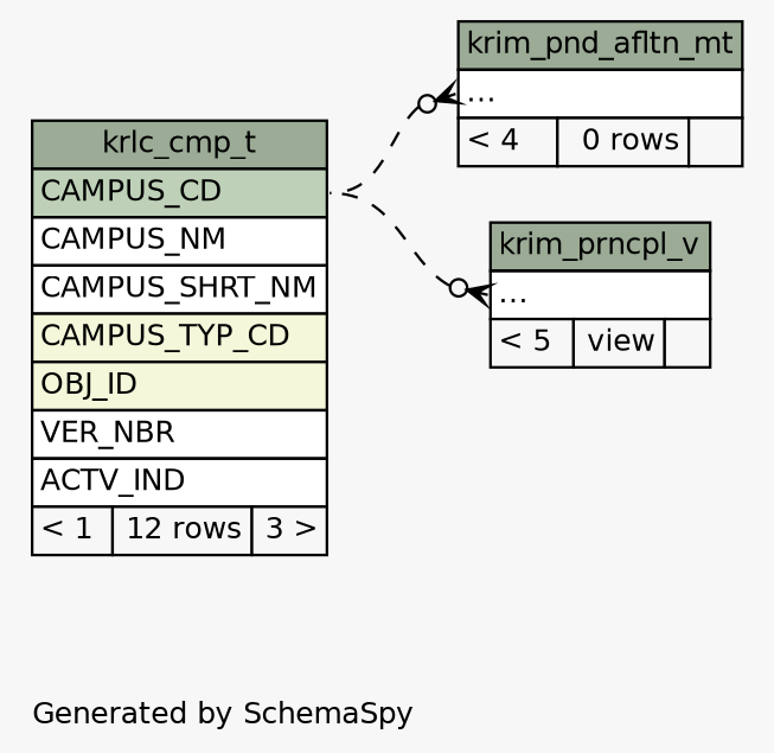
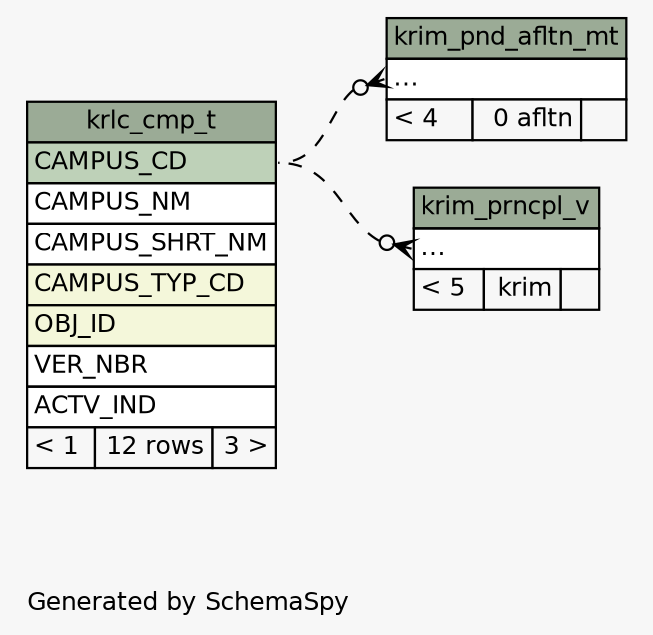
  digraph {
    bgcolor="#f7f7f7"
    fontname=Helvetica
    fontsize=11
    label="\nGenerated by SchemaSpy"
    labeljust=l
    nodesep=0.18
    rankdir=RL
    ranksep=0.46
    node [fontname=Helvetica fontsize=11 shape=plaintext]
    edge [arrowhead=none arrowsize=0.8 arrowtail=crowodot dir=back headport="CAMPUS_CD:e" style=dashed tailport="elipses:w"]
    n1 [label=<     <TABLE BORDER="0" CELLBORDER="1" CELLSPACING="0" BGCOLOR="#ffffff">       <TR><TD COLSPAN="3" BGCOLOR="#9bab96" ALIGN="CENTER">krlc_cmp_t</TD></TR>       <TR><TD PORT="CAMPUS_CD" COLSPAN="3" BGCOLOR="#bed1b8" ALIGN="LEFT">CAMPUS_CD</TD></TR>       <TR><TD PORT="CAMPUS_NM" COLSPAN="3" ALIGN="LEFT">CAMPUS_NM</TD></TR>       <TR><TD PORT="CAMPUS_SHRT_NM" COLSPAN="3" ALIGN="LEFT">CAMPUS_SHRT_NM</TD></TR>       <TR><TD PORT="CAMPUS_TYP_CD" COLSPAN="3" BGCOLOR="#f4f7da" ALIGN="LEFT">CAMPUS_TYP_CD</TD></TR>       <TR><TD PORT="OBJ_ID" COLSPAN="3" BGCOLOR="#f4f7da" ALIGN="LEFT">OBJ_ID</TD></TR>       <TR><TD PORT="VER_NBR" COLSPAN="3" ALIGN="LEFT">VER_NBR</TD></TR>       <TR><TD PORT="ACTV_IND" COLSPAN="3" ALIGN="LEFT">ACTV_IND</TD></TR>       <TR><TD ALIGN="LEFT" BGCOLOR="#f7f7f7">&lt; 1</TD><TD ALIGN="RIGHT" BGCOLOR="#f7f7f7">12 rows</TD><TD ALIGN="RIGHT" BGCOLOR="#f7f7f7">3 &gt;</TD></TR>     </TABLE>>]
-   n2 [label=<     <TABLE BORDER="0" CELLBORDER="1" CELLSPACING="0" BGCOLOR="#ffffff">       <TR><TD COLSPAN="3" BGCOLOR="#9bab96" ALIGN="CENTER">krim_pnd_afltn_mt</TD></TR>       <TR><TD PORT="elipses" COLSPAN="3" ALIGN="LEFT">...</TD></TR>       <TR><TD ALIGN="LEFT" BGCOLOR="#f7f7f7">&lt; 4</TD><TD ALIGN="RIGHT" BGCOLOR="#f7f7f7">0 rows</TD><TD ALIGN="RIGHT" BGCOLOR="#f7f7f7">  </TD></TR>     </TABLE>>]
-   n3 [label=<     <TABLE BORDER="0" CELLBORDER="1" CELLSPACING="0" BGCOLOR="#ffffff">       <TR><TD COLSPAN="3" BGCOLOR="#9bab96" ALIGN="CENTER">krim_prncpl_v</TD></TR>       <TR><TD PORT="elipses" COLSPAN="3" ALIGN="LEFT">...</TD></TR>       <TR><TD ALIGN="LEFT" BGCOLOR="#f7f7f7">&lt; 5</TD><TD ALIGN="RIGHT" BGCOLOR="#f7f7f7">view</TD><TD ALIGN="RIGHT" BGCOLOR="#f7f7f7">  </TD></TR>     </TABLE>>]
+   n2 [label=<     <TABLE BORDER="0" CELLBORDER="1" CELLSPACING="0" BGCOLOR="#ffffff">       <TR><TD COLSPAN="3" BGCOLOR="#9bab96" ALIGN="CENTER">krim_pnd_afltn_mt</TD></TR>       <TR><TD PORT="elipses" COLSPAN="3" ALIGN="LEFT">...</TD></TR>       <TR><TD ALIGN="LEFT" BGCOLOR="#f7f7f7">&lt; 4</TD><TD ALIGN="RIGHT" BGCOLOR="#f7f7f7">0 afltn</TD><TD ALIGN="RIGHT" BGCOLOR="#f7f7f7">  </TD></TR>     </TABLE>>]
+   n3 [label=<     <TABLE BORDER="0" CELLBORDER="1" CELLSPACING="0" BGCOLOR="#ffffff">       <TR><TD COLSPAN="3" BGCOLOR="#9bab96" ALIGN="CENTER">krim_prncpl_v</TD></TR>       <TR><TD PORT="elipses" COLSPAN="3" ALIGN="LEFT">...</TD></TR>       <TR><TD ALIGN="LEFT" BGCOLOR="#f7f7f7">&lt; 5</TD><TD ALIGN="RIGHT" BGCOLOR="#f7f7f7">krim</TD><TD ALIGN="RIGHT" BGCOLOR="#f7f7f7">  </TD></TR>     </TABLE>>]
    n2 -> n1
    n3 -> n1
  }
